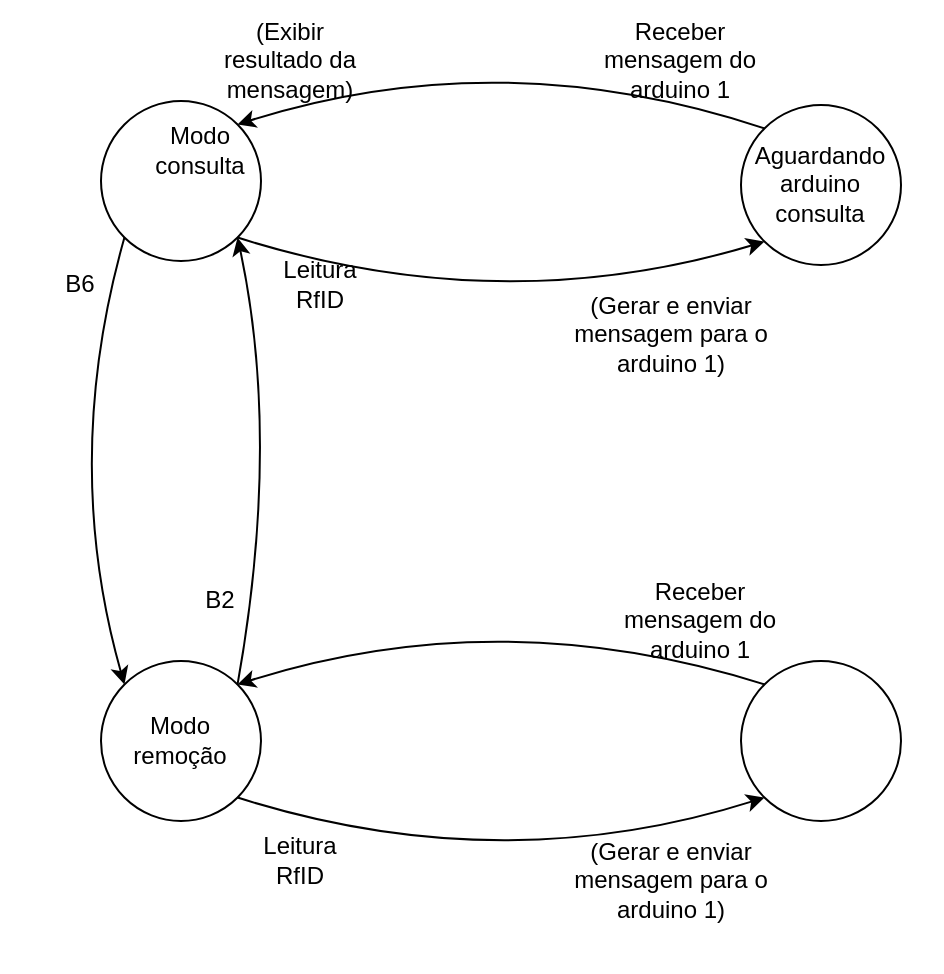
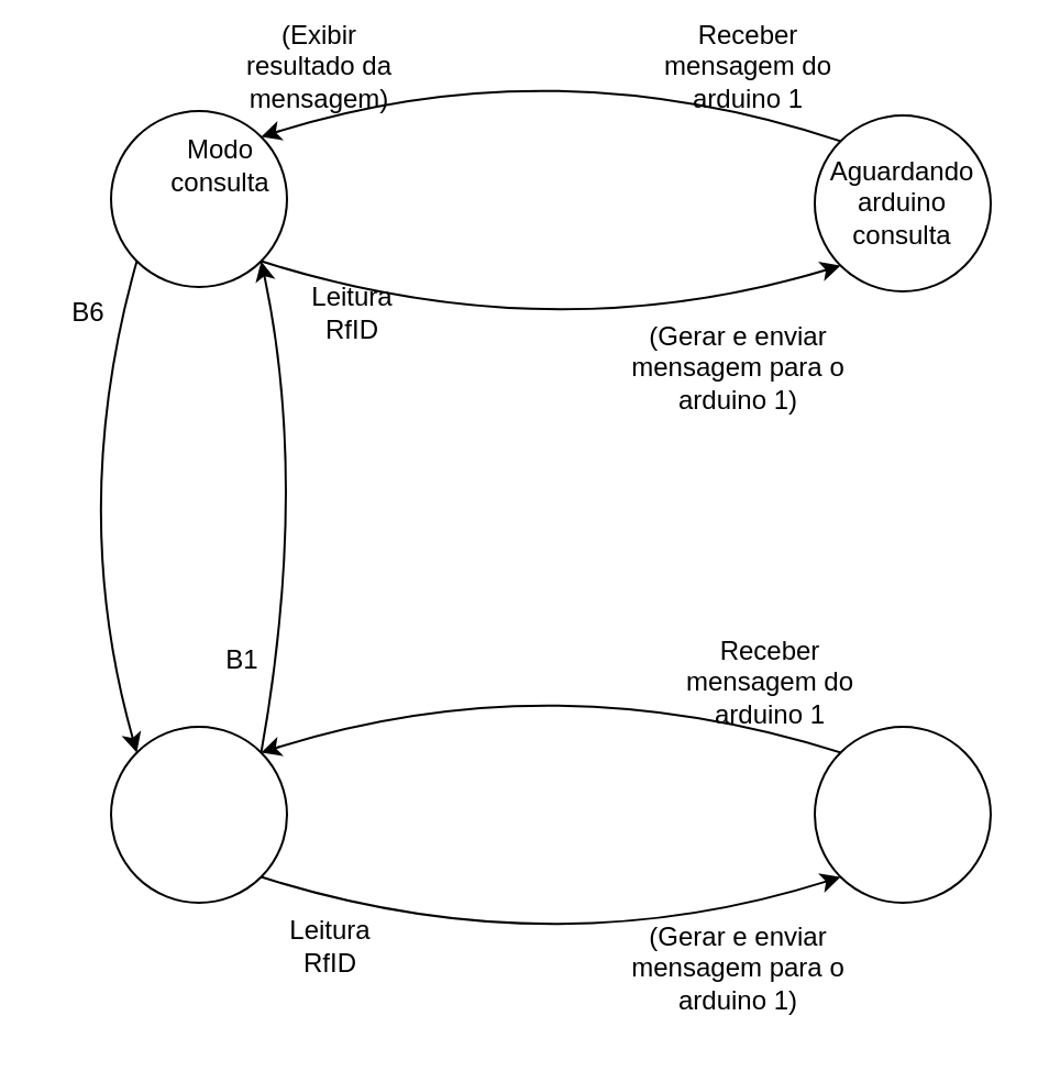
  <mxCell id="0" />
  <mxCell id="1" parent="0" />
  <mxCell id="2" value="" style="ellipse;whiteSpace=wrap;html=1;aspect=fixed;" vertex="1" parent="1"><mxGeometry x="50" y="50" width="80" height="80" as="geometry" /></mxCell>
  <mxCell id="3" value="" style="ellipse;whiteSpace=wrap;html=1;aspect=fixed;" vertex="1" parent="1"><mxGeometry x="50" y="330" width="80" height="80" as="geometry" /></mxCell>
  <mxCell id="4" value="" style="ellipse;whiteSpace=wrap;html=1;aspect=fixed;" vertex="1" parent="1"><mxGeometry x="370" y="52" width="80" height="80" as="geometry" /></mxCell>
  <mxCell id="5" value="" style="ellipse;whiteSpace=wrap;html=1;aspect=fixed;" vertex="1" parent="1"><mxGeometry x="370" y="330" width="80" height="80" as="geometry" /></mxCell>
  <mxCell id="6" value="Modo consulta" style="text;html=1;strokeColor=none;fillColor=none;align=center;verticalAlign=middle;whiteSpace=wrap;rounded=0;" vertex="1" parent="1"><mxGeometry x="80" y="65" width="40" height="20" as="geometry" /></mxCell>
  <mxCell id="7" value="Aguardando arduino consulta" style="text;html=1;strokeColor=none;fillColor=none;align=center;verticalAlign=middle;whiteSpace=wrap;rounded=0;" vertex="1" parent="1"><mxGeometry x="390" y="82" width="40" height="20" as="geometry" /></mxCell>
- <mxCell id="8" value="Modo remoção" style="text;html=1;strokeColor=none;fillColor=none;align=center;verticalAlign=middle;whiteSpace=wrap;rounded=0;" vertex="1" parent="1"><mxGeometry x="70" y="360" width="40" height="20" as="geometry" /></mxCell>
  <mxCell id="9" value="" style="endArrow=classic;html=1;exitX=0;exitY=1;exitDx=0;exitDy=0;entryX=0;entryY=0;entryDx=0;entryDy=0;curved=1;" edge="1" parent="1" source="2" target="3"><mxGeometry width="50" height="50" relative="1" as="geometry"><mxPoint x="0" y="230" as="sourcePoint" /><mxPoint x="50" y="180" as="targetPoint" /><Array as="points"><mxPoint x="30" y="230" /></Array></mxGeometry></mxCell>
  <mxCell id="10" value="" style="endArrow=classic;html=1;exitX=1;exitY=0;exitDx=0;exitDy=0;entryX=1;entryY=1;entryDx=0;entryDy=0;curved=1;" edge="1" parent="1" source="3" target="2"><mxGeometry width="50" height="50" relative="1" as="geometry"><mxPoint x="120" y="230" as="sourcePoint" /><mxPoint x="170" y="180" as="targetPoint" /><Array as="points"><mxPoint x="140" y="220" /></Array></mxGeometry></mxCell>
  <mxCell id="11" value="" style="endArrow=classic;html=1;exitX=1;exitY=1;exitDx=0;exitDy=0;entryX=0;entryY=1;entryDx=0;entryDy=0;curved=1;" edge="1" parent="1" source="3" target="5"><mxGeometry width="50" height="50" relative="1" as="geometry"><mxPoint x="213" y="350" as="sourcePoint" /><mxPoint x="263" y="300" as="targetPoint" /><Array as="points"><mxPoint x="250" y="440" /></Array></mxGeometry></mxCell>
  <mxCell id="12" value="" style="endArrow=classic;html=1;exitX=0;exitY=0;exitDx=0;exitDy=0;entryX=1;entryY=0;entryDx=0;entryDy=0;curved=1;" edge="1" parent="1" source="5" target="3"><mxGeometry width="50" height="50" relative="1" as="geometry"><mxPoint x="200" y="330" as="sourcePoint" /><mxPoint x="250" y="280" as="targetPoint" /><Array as="points"><mxPoint x="250" y="300" /></Array></mxGeometry></mxCell>
  <mxCell id="13" value="" style="endArrow=classic;html=1;exitX=1;exitY=1;exitDx=0;exitDy=0;entryX=0;entryY=1;entryDx=0;entryDy=0;strokeColor=#000000;curved=1;" edge="1" parent="1" source="2" target="4"><mxGeometry width="50" height="50" relative="1" as="geometry"><mxPoint x="200" y="127" as="sourcePoint" /><mxPoint x="250" y="77" as="targetPoint" /><Array as="points"><mxPoint x="250" y="160" /></Array></mxGeometry></mxCell>
  <mxCell id="14" value="B6" style="text;html=1;strokeColor=none;fillColor=none;align=center;verticalAlign=middle;whiteSpace=wrap;rounded=0;" vertex="1" parent="1"><mxGeometry x="20" y="132" width="40" height="20" as="geometry" /></mxCell>
- <mxCell id="15" value="B2" style="text;html=1;strokeColor=none;fillColor=none;align=center;verticalAlign=middle;whiteSpace=wrap;rounded=0;" vertex="1" parent="1"><mxGeometry x="90" y="290" width="40" height="20" as="geometry" /></mxCell>
+ <mxCell id="15" value="B1" style="text;html=1;strokeColor=none;fillColor=none;align=center;verticalAlign=middle;whiteSpace=wrap;rounded=0;" vertex="1" parent="1"><mxGeometry x="90" y="290" width="40" height="20" as="geometry" /></mxCell>
  <mxCell id="16" value="Leitura RfID" style="text;html=1;strokeColor=none;fillColor=none;align=center;verticalAlign=middle;whiteSpace=wrap;rounded=0;" vertex="1" parent="1"><mxGeometry x="130" y="420" width="40" height="20" as="geometry" /></mxCell>
  <mxCell id="17" value="Leitura RfID" style="text;html=1;strokeColor=none;fillColor=none;align=center;verticalAlign=middle;whiteSpace=wrap;rounded=0;" vertex="1" parent="1"><mxGeometry x="140" y="132" width="40" height="20" as="geometry" /></mxCell>
  <mxCell id="18" value="(Gerar e enviar &lt;br&gt;mensagem para o &lt;br&gt;arduino 1)" style="text;html=1;align=center;verticalAlign=middle;resizable=0;points=[];;autosize=1;" vertex="1" parent="1"><mxGeometry x="280" y="142" width="110" height="50" as="geometry" /></mxCell>
  <mxCell id="19" value="(Gerar e enviar &lt;br&gt;mensagem para o &lt;br&gt;arduino 1)" style="text;html=1;align=center;verticalAlign=middle;resizable=0;points=[];;autosize=1;" vertex="1" parent="1"><mxGeometry x="280" y="415" width="110" height="50" as="geometry" /></mxCell>
  <mxCell id="20" value="Receber mensagem do arduino 1" style="text;html=1;strokeColor=none;fillColor=none;align=center;verticalAlign=middle;whiteSpace=wrap;rounded=0;" vertex="1" parent="1"><mxGeometry x="300" y="300" width="100" height="20" as="geometry" /></mxCell>
  <mxCell id="21" value="" style="endArrow=classic;html=1;strokeColor=#000000;exitX=0;exitY=0;exitDx=0;exitDy=0;entryX=1;entryY=0;entryDx=0;entryDy=0;curved=1;" edge="1" parent="1" source="4" target="2"><mxGeometry width="50" height="50" relative="1" as="geometry"><mxPoint x="230" y="109" as="sourcePoint" /><mxPoint x="280" y="59" as="targetPoint" /><Array as="points"><mxPoint x="250" y="20" /></Array></mxGeometry></mxCell>
  <mxCell id="22" value="Receber mensagem do arduino 1" style="text;html=1;strokeColor=none;fillColor=none;align=center;verticalAlign=middle;whiteSpace=wrap;rounded=0;" vertex="1" parent="1"><mxGeometry x="290" y="20" width="100" height="20" as="geometry" /></mxCell>
  <mxCell id="23" value="(Exibir resultado da mensagem)" style="text;html=1;strokeColor=none;fillColor=none;align=center;verticalAlign=middle;whiteSpace=wrap;rounded=0;" vertex="1" parent="1"><mxGeometry x="110" y="20" width="70" height="20" as="geometry" /></mxCell>
